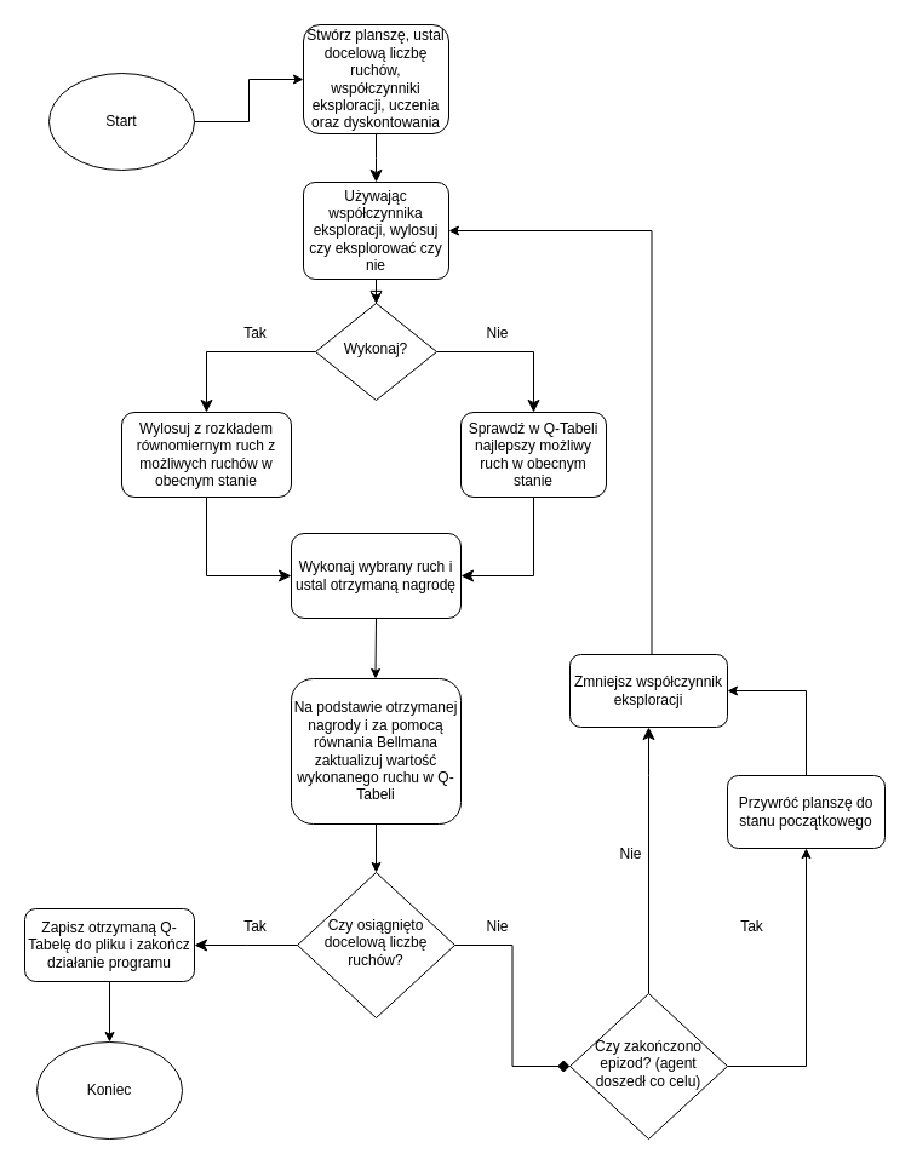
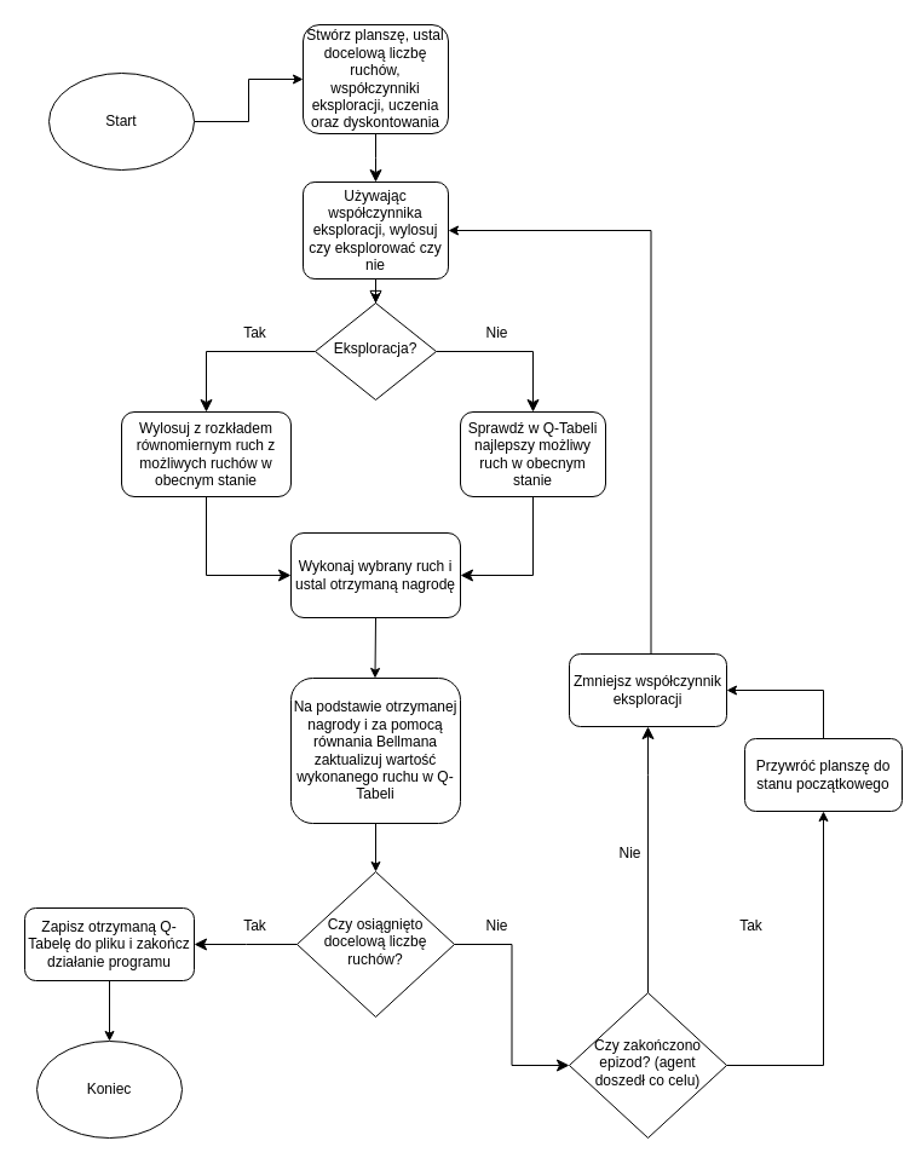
  <mxCell id="0" />
  <mxCell id="1" parent="0" />
  <mxCell id="2" value="" style="rounded=0;html=1;jettySize=auto;orthogonalLoop=1;fontSize=11;endArrow=classic;endFill=1;endSize=8;strokeWidth=1;shadow=0;labelBackgroundColor=none;edgeStyle=orthogonalEdgeStyle;" parent="1" source="3" edge="1"><mxGeometry relative="1" as="geometry"><mxPoint x="310" y="150" as="targetPoint" /></mxGeometry></mxCell>
  <mxCell id="3" value="Stwórz planszę, ustal docelową liczbę ruchów, współczynniki eksploracji, uczenia oraz dyskontowania" style="rounded=1;whiteSpace=wrap;html=1;fontSize=12;glass=0;strokeWidth=1;shadow=0;" parent="1" vertex="1"><mxGeometry x="250" y="20" width="120" height="90" as="geometry" /></mxCell>
  <mxCell id="4" value="Yes" style="rounded=0;html=1;jettySize=auto;orthogonalLoop=1;fontSize=11;endArrow=block;endFill=0;endSize=8;strokeWidth=1;shadow=0;labelBackgroundColor=none;edgeStyle=orthogonalEdgeStyle;exitX=0.5;exitY=1;exitDx=0;exitDy=0;" parent="1" source="11" target="7" edge="1"><mxGeometry x="-1" y="32" relative="1" as="geometry"><mxPoint x="-2" y="-9" as="offset" /><mxPoint x="310.034" y="269.97" as="sourcePoint" /></mxGeometry></mxCell>
  <mxCell id="5" value="" style="rounded=0;html=1;jettySize=auto;orthogonalLoop=1;fontSize=11;endArrow=classic;endFill=1;endSize=8;strokeWidth=1;shadow=0;labelBackgroundColor=none;edgeStyle=orthogonalEdgeStyle;" parent="1" source="7" target="8" edge="1"><mxGeometry x="-0.428" y="-10" relative="1" as="geometry"><mxPoint as="offset" /></mxGeometry></mxCell>
  <mxCell id="6" value="" style="edgeStyle=orthogonalEdgeStyle;rounded=0;html=1;jettySize=auto;orthogonalLoop=1;fontSize=11;endArrow=classic;endFill=1;endSize=8;strokeWidth=1;shadow=0;labelBackgroundColor=none;" parent="1" source="7" target="9" edge="1"><mxGeometry x="-0.374" y="10" relative="1" as="geometry"><mxPoint as="offset" /></mxGeometry></mxCell>
- <mxCell id="7" value="Wykonaj?" style="rhombus;whiteSpace=wrap;html=1;shadow=0;fontFamily=Helvetica;fontSize=12;align=center;strokeWidth=1;spacing=6;spacingTop=-4;" parent="1" vertex="1"><mxGeometry x="260" y="250" width="100" height="80" as="geometry" /></mxCell>
+ <mxCell id="7" value="Eksploracja?" style="rhombus;whiteSpace=wrap;html=1;shadow=0;fontFamily=Helvetica;fontSize=12;align=center;strokeWidth=1;spacing=6;spacingTop=-4;" parent="1" vertex="1"><mxGeometry x="260" y="250" width="100" height="80" as="geometry" /></mxCell>
  <mxCell id="8" value="Wylosuj z rozkładem równomiernym ruch z możliwych ruchów w obecnym stanie" style="rounded=1;whiteSpace=wrap;html=1;fontSize=12;glass=0;strokeWidth=1;shadow=0;" parent="1" vertex="1"><mxGeometry x="100" y="340" width="140" height="70" as="geometry" /></mxCell>
  <mxCell id="9" value="Sprawdź w Q-Tabeli najlepszy możliwy ruch w obecnym stanie" style="rounded=1;whiteSpace=wrap;html=1;fontSize=12;glass=0;strokeWidth=1;shadow=0;" parent="1" vertex="1"><mxGeometry x="380" y="340" width="120" height="70" as="geometry" /></mxCell>
  <mxCell id="10" value="" style="edgeStyle=orthogonalEdgeStyle;rounded=0;orthogonalLoop=1;jettySize=auto;html=1;" parent="1" source="11" target="7" edge="1"><mxGeometry relative="1" as="geometry" /></mxCell>
  <mxCell id="11" value="Używając współczynnika eksploracji, wylosuj czy eksplorować czy nie" style="rounded=1;whiteSpace=wrap;html=1;fontSize=12;glass=0;strokeWidth=1;shadow=0;arcSize=12;" parent="1" vertex="1"><mxGeometry x="250" y="150" width="120" height="80" as="geometry" /></mxCell>
  <mxCell id="12" value="Wykonaj wybrany ruch i ustal otrzymaną nagrodę" style="rounded=1;whiteSpace=wrap;html=1;fontSize=12;glass=0;strokeWidth=1;shadow=0;" parent="1" vertex="1"><mxGeometry x="240" y="440" width="140" height="70" as="geometry" /></mxCell>
  <mxCell id="13" value="" style="rounded=0;html=1;jettySize=auto;orthogonalLoop=1;fontSize=11;endArrow=classic;endFill=1;endSize=8;strokeWidth=1;shadow=0;labelBackgroundColor=none;edgeStyle=orthogonalEdgeStyle;exitX=0.5;exitY=1;exitDx=0;exitDy=0;entryX=0;entryY=0.5;entryDx=0;entryDy=0;" parent="1" source="8" target="12" edge="1"><mxGeometry x="-0.407" y="-10" relative="1" as="geometry"><mxPoint as="offset" /><mxPoint x="190" y="470" as="sourcePoint" /><mxPoint x="100" y="520" as="targetPoint" /></mxGeometry></mxCell>
  <mxCell id="14" value="" style="rounded=0;html=1;jettySize=auto;orthogonalLoop=1;fontSize=11;endArrow=classic;endFill=1;endSize=8;strokeWidth=1;shadow=0;labelBackgroundColor=none;edgeStyle=orthogonalEdgeStyle;exitX=0.5;exitY=1;exitDx=0;exitDy=0;entryX=1;entryY=0.5;entryDx=0;entryDy=0;" parent="1" source="9" target="12" edge="1"><mxGeometry x="-0.407" y="-10" relative="1" as="geometry"><mxPoint as="offset" /><mxPoint x="404.74" y="450" as="sourcePoint" /><mxPoint x="474.74" y="515" as="targetPoint" /></mxGeometry></mxCell>
  <mxCell id="15" value="" style="edgeStyle=orthogonalEdgeStyle;rounded=0;orthogonalLoop=1;jettySize=auto;html=1;" parent="1" source="16" target="17" edge="1"><mxGeometry relative="1" as="geometry" /></mxCell>
  <mxCell id="16" value="Na podstawie otrzymanej nagrody i za pomocą równania Bellmana zaktualizuj wartość wykonanego ruchu w Q-Tabeli" style="rounded=1;whiteSpace=wrap;html=1;fontSize=12;glass=0;strokeWidth=1;shadow=0;" parent="1" vertex="1"><mxGeometry x="240" y="560" width="140" height="120" as="geometry" /></mxCell>
  <mxCell id="17" value="Czy osiągnięto docelową liczbę ruchów?" style="rhombus;whiteSpace=wrap;html=1;shadow=0;fontFamily=Helvetica;fontSize=12;align=center;strokeWidth=1;spacing=6;spacingTop=-4;" parent="1" vertex="1"><mxGeometry x="245" y="720" width="130" height="120" as="geometry" /></mxCell>
  <mxCell id="18" value="" style="rounded=0;html=1;jettySize=auto;orthogonalLoop=1;fontSize=11;endArrow=classic;endFill=1;endSize=8;strokeWidth=1;shadow=0;labelBackgroundColor=none;edgeStyle=orthogonalEdgeStyle;exitX=0;exitY=0.5;exitDx=0;exitDy=0;" parent="1" source="17" edge="1"><mxGeometry x="-0.407" y="-10" relative="1" as="geometry"><mxPoint as="offset" /><mxPoint x="100" y="800" as="sourcePoint" /><mxPoint x="160" y="780" as="targetPoint" /></mxGeometry></mxCell>
  <mxCell id="19" value="Tak" style="text;html=1;align=center;verticalAlign=middle;resizable=0;points=[];autosize=1;strokeColor=none;fillColor=none;" parent="1" vertex="1"><mxGeometry x="190" y="750" width="40" height="30" as="geometry" /></mxCell>
  <mxCell id="20" value="Tak" style="text;html=1;align=center;verticalAlign=middle;resizable=0;points=[];autosize=1;strokeColor=none;fillColor=none;" parent="1" vertex="1"><mxGeometry x="190" y="260" width="40" height="30" as="geometry" /></mxCell>
  <mxCell id="21" value="Nie" style="text;html=1;align=center;verticalAlign=middle;resizable=0;points=[];autosize=1;strokeColor=none;fillColor=none;" parent="1" vertex="1"><mxGeometry x="390" y="260" width="40" height="30" as="geometry" /></mxCell>
  <mxCell id="22" value="Nie" style="text;html=1;align=center;verticalAlign=middle;resizable=0;points=[];autosize=1;strokeColor=none;fillColor=none;" parent="1" vertex="1"><mxGeometry x="390" y="750" width="40" height="30" as="geometry" /></mxCell>
- <mxCell id="23" value="" style="rounded=0;html=1;jettySize=auto;orthogonalLoop=1;fontSize=11;endArrow=diamond;endFill=1;endSize=8;strokeWidth=1;shadow=0;labelBackgroundColor=none;edgeStyle=orthogonalEdgeStyle;exitX=1;exitY=0.5;exitDx=0;exitDy=0;entryX=0;entryY=0.5;entryDx=0;entryDy=0;" parent="1" source="17" target="27" edge="1"><mxGeometry x="-0.407" y="-10" relative="1" as="geometry"><mxPoint as="offset" /><mxPoint x="482.5" y="800" as="sourcePoint" /><mxPoint x="460" y="780" as="targetPoint" /></mxGeometry></mxCell>
+ <mxCell id="23" value="" style="rounded=0;html=1;jettySize=auto;orthogonalLoop=1;fontSize=11;endArrow=classic;endFill=1;endSize=8;strokeWidth=1;shadow=0;labelBackgroundColor=none;edgeStyle=orthogonalEdgeStyle;exitX=1;exitY=0.5;exitDx=0;exitDy=0;entryX=0;entryY=0.5;entryDx=0;entryDy=0;" parent="1" source="17" target="27" edge="1"><mxGeometry x="-0.407" y="-10" relative="1" as="geometry"><mxPoint as="offset" /><mxPoint x="482.5" y="800" as="sourcePoint" /><mxPoint x="460" y="780" as="targetPoint" /></mxGeometry></mxCell>
  <mxCell id="24" value="" style="edgeStyle=orthogonalEdgeStyle;rounded=0;orthogonalLoop=1;jettySize=auto;html=1;" parent="1" source="25" target="32" edge="1"><mxGeometry relative="1" as="geometry" /></mxCell>
  <mxCell id="25" value="Zapisz otrzymaną Q-Tabelę do pliku i zakończ działanie programu" style="rounded=1;whiteSpace=wrap;html=1;fontSize=12;glass=0;strokeWidth=1;shadow=0;" parent="1" vertex="1"><mxGeometry x="20" y="750" width="140" height="60" as="geometry" /></mxCell>
  <mxCell id="26" value="" style="edgeStyle=orthogonalEdgeStyle;rounded=0;orthogonalLoop=1;jettySize=auto;html=1;exitX=1;exitY=0.5;exitDx=0;exitDy=0;" parent="1" source="27" target="28" edge="1"><mxGeometry relative="1" as="geometry" /></mxCell>
  <mxCell id="27" value="Czy zakończono epizod? (agent doszedł co celu)" style="rhombus;whiteSpace=wrap;html=1;shadow=0;fontFamily=Helvetica;fontSize=12;align=center;strokeWidth=1;spacing=6;spacingTop=-4;" parent="1" vertex="1"><mxGeometry x="470" y="820" width="130" height="120" as="geometry" /></mxCell>
- <mxCell id="28" value="Przywróć planszę do stanu początkowego" style="rounded=1;whiteSpace=wrap;html=1;fontSize=12;glass=0;strokeWidth=1;shadow=0;" parent="1" vertex="1"><mxGeometry x="600" y="640" width="130" height="60" as="geometry" /></mxCell>
+ <mxCell id="28" value="Przywróć planszę do stanu początkowego" style="rounded=1;whiteSpace=wrap;html=1;fontSize=12;glass=0;strokeWidth=1;shadow=0;" parent="1" vertex="1"><mxGeometry x="615" y="610" width="130" height="60" as="geometry" /></mxCell>
  <mxCell id="29" value="Tak" style="text;html=1;align=center;verticalAlign=middle;resizable=0;points=[];autosize=1;strokeColor=none;fillColor=none;" parent="1" vertex="1"><mxGeometry x="600" y="750" width="40" height="30" as="geometry" /></mxCell>
  <mxCell id="30" value="" style="rounded=0;html=1;jettySize=auto;orthogonalLoop=1;fontSize=11;endArrow=classic;endFill=1;endSize=8;strokeWidth=1;shadow=0;labelBackgroundColor=none;edgeStyle=orthogonalEdgeStyle;exitX=0.5;exitY=0;exitDx=0;exitDy=0;" parent="1" source="27" edge="1"><mxGeometry x="-0.407" y="-10" relative="1" as="geometry"><mxPoint as="offset" /><mxPoint x="430" y="619.66" as="sourcePoint" /><mxPoint x="535" y="600" as="targetPoint" /><Array as="points"><mxPoint x="535" y="640" /><mxPoint x="535" y="640" /></Array></mxGeometry></mxCell>
  <mxCell id="31" value="Nie" style="text;html=1;align=center;verticalAlign=middle;resizable=0;points=[];autosize=1;strokeColor=none;fillColor=none;" parent="1" vertex="1"><mxGeometry x="500" y="690" width="40" height="30" as="geometry" /></mxCell>
  <mxCell id="32" value="Koniec" style="ellipse;whiteSpace=wrap;html=1;" parent="1" vertex="1"><mxGeometry x="30" y="860" width="120" height="80" as="geometry" /></mxCell>
  <mxCell id="33" value="" style="edgeStyle=orthogonalEdgeStyle;rounded=0;orthogonalLoop=1;jettySize=auto;html=1;" parent="1" source="34" target="3" edge="1"><mxGeometry relative="1" as="geometry" /></mxCell>
  <mxCell id="34" value="Start" style="ellipse;whiteSpace=wrap;html=1;" parent="1" vertex="1"><mxGeometry x="40" y="60" width="120" height="80" as="geometry" /></mxCell>
  <mxCell id="35" value="" style="edgeStyle=orthogonalEdgeStyle;rounded=0;orthogonalLoop=1;jettySize=auto;html=1;exitX=0.5;exitY=0;exitDx=0;exitDy=0;entryX=1;entryY=0.5;entryDx=0;entryDy=0;" parent="1" source="28" edge="1" target="36"><mxGeometry relative="1" as="geometry"><mxPoint x="707.5" y="600" as="sourcePoint" /><mxPoint x="622.5" y="545" as="targetPoint" /></mxGeometry></mxCell>
  <mxCell id="36" value="Zmniejsz współczynnik eksploracji" style="rounded=1;whiteSpace=wrap;html=1;fontSize=12;glass=0;strokeWidth=1;shadow=0;" vertex="1" parent="1"><mxGeometry x="470" y="540" width="130" height="60" as="geometry" /></mxCell>
  <mxCell id="37" value="" style="edgeStyle=orthogonalEdgeStyle;rounded=0;orthogonalLoop=1;jettySize=auto;html=1;exitX=0.5;exitY=0;exitDx=0;exitDy=0;entryX=1;entryY=0.5;entryDx=0;entryDy=0;" edge="1" parent="1" target="11"><mxGeometry relative="1" as="geometry"><mxPoint x="537.5" y="540" as="sourcePoint" /><mxPoint x="532.5" y="170" as="targetPoint" /><Array as="points"><mxPoint x="538" y="190" /></Array></mxGeometry></mxCell>
  <mxCell id="38" value="" style="edgeStyle=orthogonalEdgeStyle;rounded=0;orthogonalLoop=1;jettySize=auto;html=1;exitX=0.5;exitY=1;exitDx=0;exitDy=0;" edge="1" parent="1" source="12"><mxGeometry relative="1" as="geometry"><mxPoint x="309.5" y="520" as="sourcePoint" /><mxPoint x="309.5" y="560" as="targetPoint" /></mxGeometry></mxCell>
